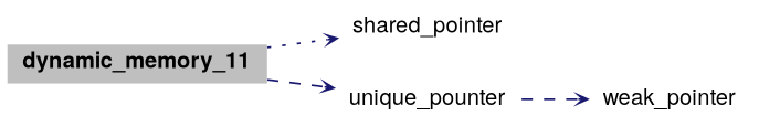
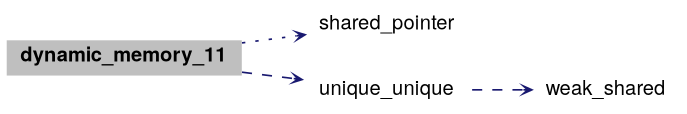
  digraph {
    rankdir=LR
    node [color=black fontname="Helvetica,Arial,sans-serif" fontsize=12 shape=plaintext]
    edge [arrowhead=open arrowsize=0.5 arrowtail=open color=midnightblue fontname="Helvetica,Arial,sans-serif" fontsize=15 labelfontsize=15 style=dashed]
    n1 [fillcolor=grey75 fontcolor=black height=0.2 label=<<b>dynamic_memory_11</b>> style=filled width=0.4]
    n2 [height=0.2 label=shared_pointer width=0.4]
-   n3 [height=0.2 label=unique_pounter width=0.4]
-   n4 [height=0.2 label=weak_pointer width=0.4]
+   n3 [height=0.2 label=unique_unique width=0.4]
+   n4 [height=0.2 label=weak_shared width=0.4]
    n1 -> n2 [style=dotted]
    n1 -> n3
    n3 -> n4
  }
